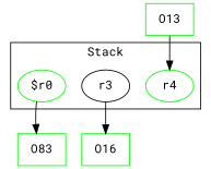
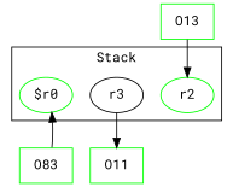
  digraph {
    fontname="Roboto Mono"
    rankDir=LR
    node [color=green fontname="Roboto Mono"]
    edge [fontname="Roboto Mono"]
-   r2 [label=r4]
+   r2
    "$r0"
    r3 [color=""]
    n4 [label=O83 shape=box]
-   O16 [shape=box]
+   O16 [shape=box label=O11]
    O13 [shape=box]
    subgraph cluster_1 {
      label=Stack
      r2
      "$r0"
      r3
    }
-   "$r0" -> n4
+   n4 -> "$r0"
    r3 -> O16
    O13 -> r2
  }
